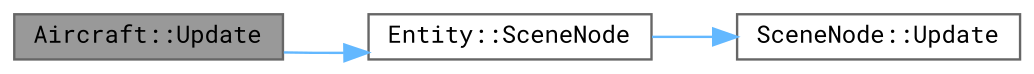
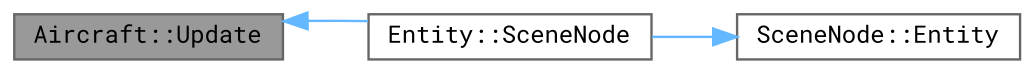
  digraph {
    fontname="Roboto Mono"
    rankdir=LR
    node [color=grey40 fillcolor=white fontname="Roboto Mono" fontsize=10 shape=box style=filled]
    edge [color=steelblue1 fontname="Roboto Mono" fontsize=10 labelfontname=Helvetica labelfontsize=10 style=solid]
    n1 [color=gray40 fillcolor=grey60 fontcolor=black height=0.2 label="Aircraft::Update" width=0.4]
    n2 [height=0.2 label="Entity::SceneNode" width=0.4]
-   n3 [height=0.2 label="SceneNode::Update" width=0.4]
-   n1 -> n2
+   n3 [height=0.2 label="SceneNode::Entity" width=0.4]
+   n2 -> n1
    n2 -> n3
  }
